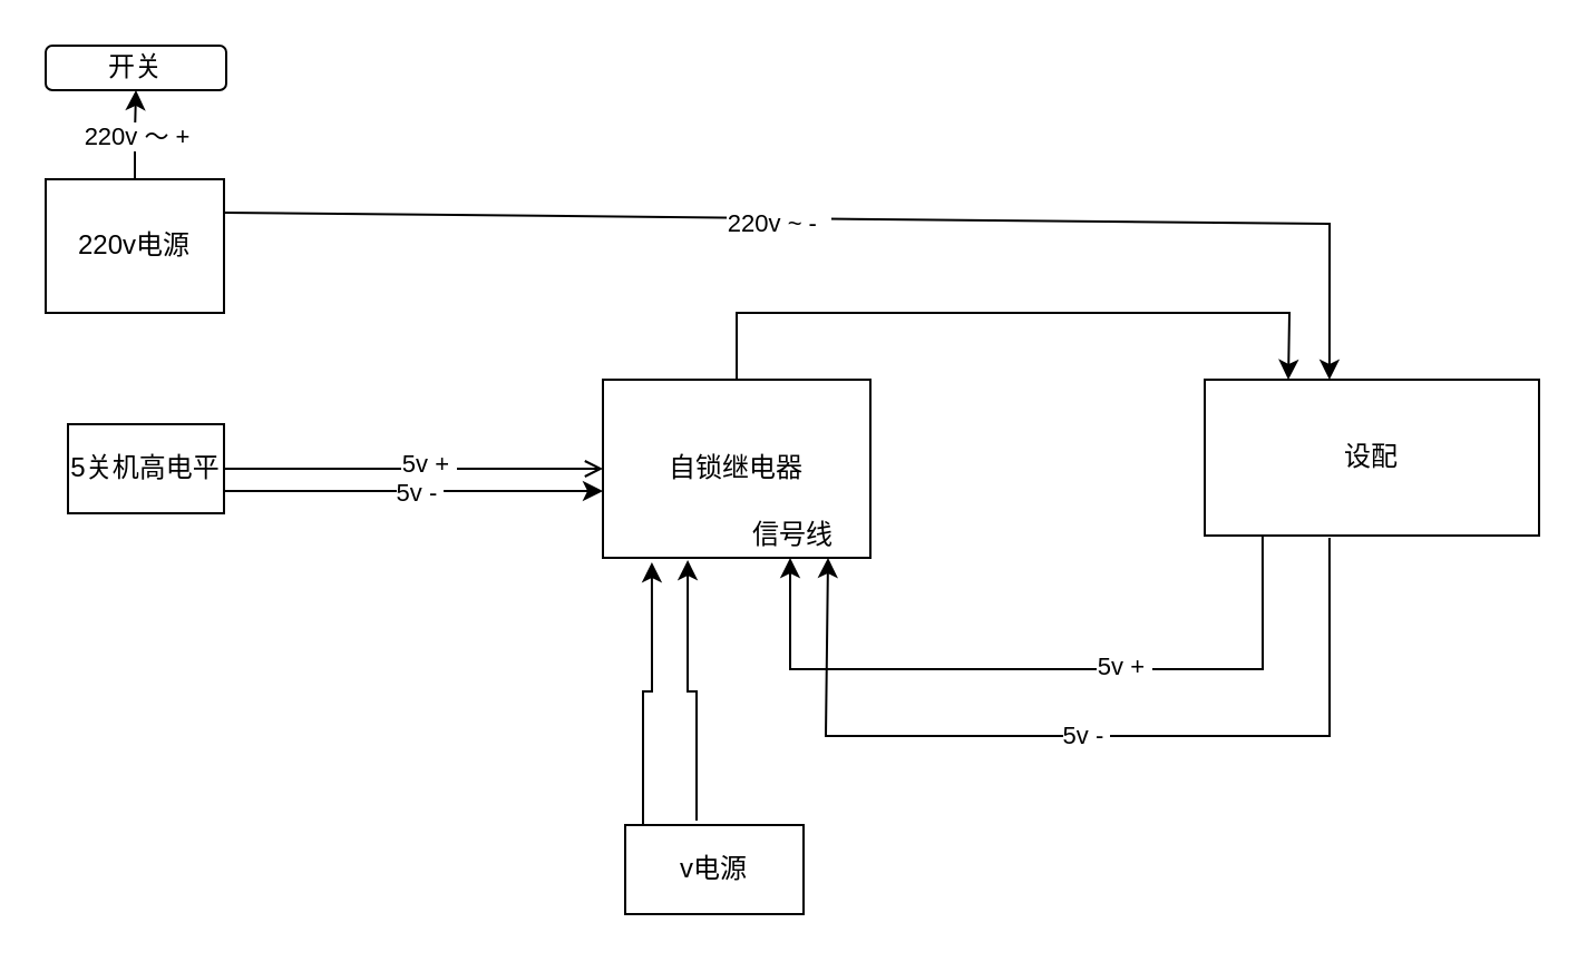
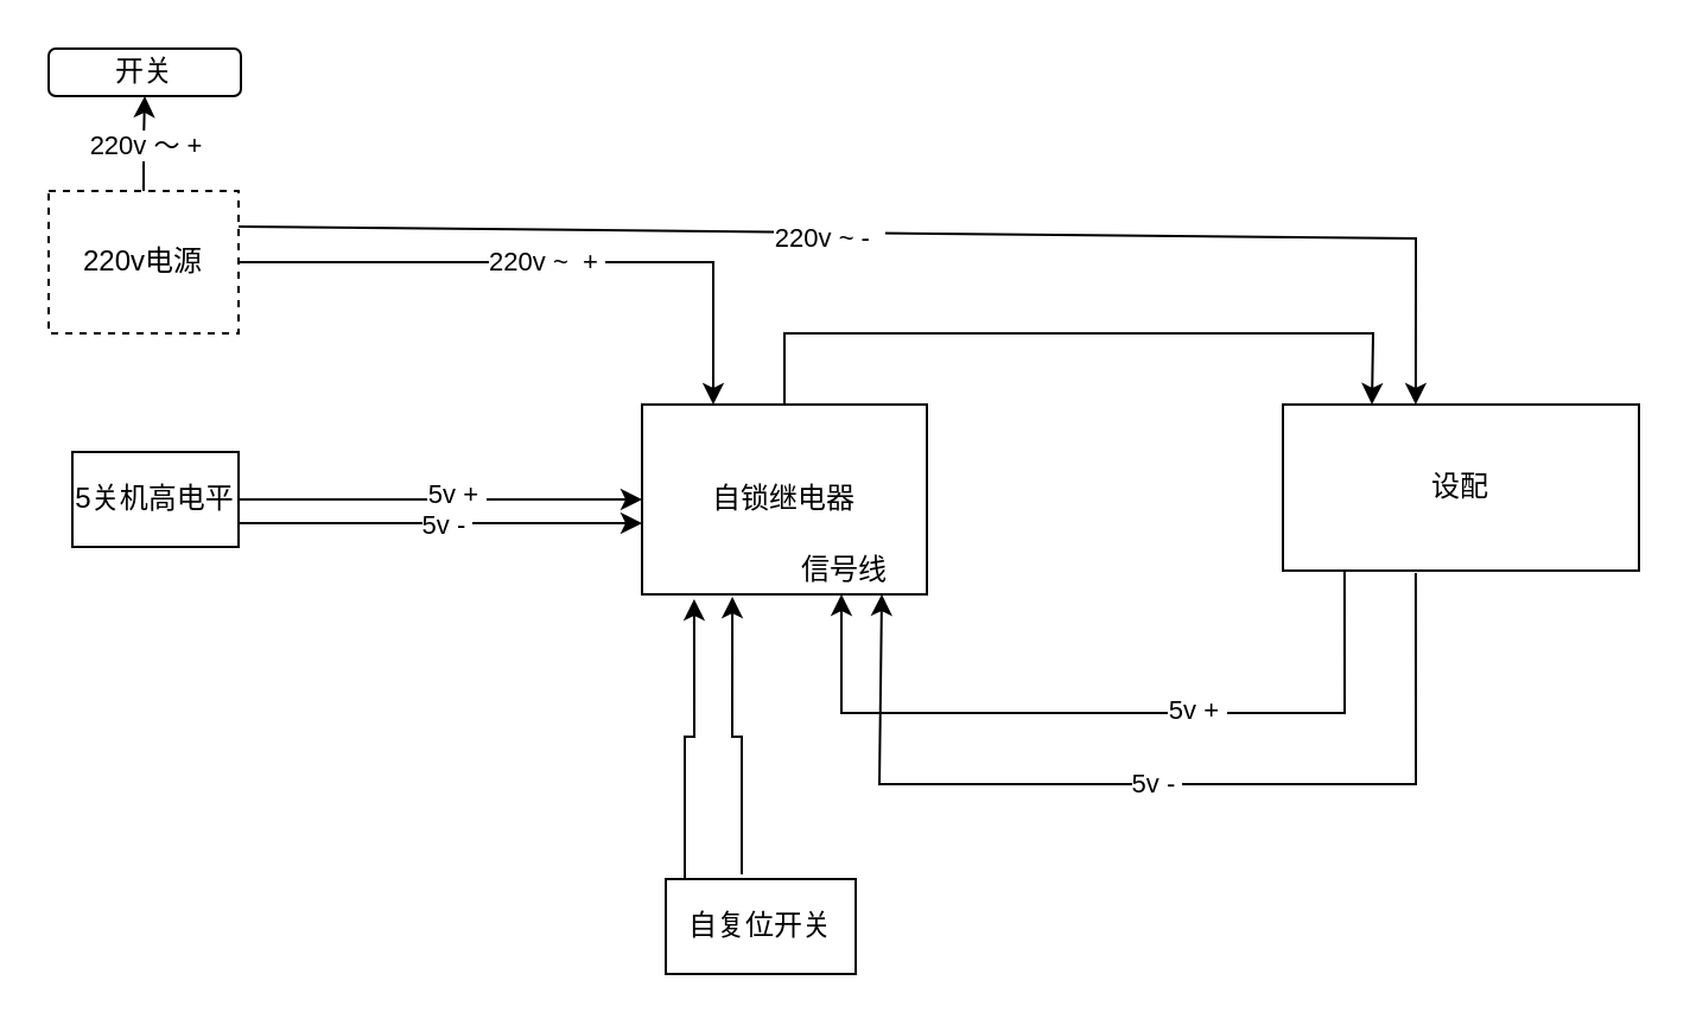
  <mxCell id="0" />
  <mxCell id="1" parent="0" />
  <mxCell id="2" value="自锁继电器" style="rounded=0;whiteSpace=wrap;html=1;" vertex="1" parent="1"><mxGeometry x="270" y="170" width="120" height="80" as="geometry" /></mxCell>
  <mxCell id="3" value="" style="edgeStyle=orthogonalEdgeStyle;rounded=0;orthogonalLoop=1;jettySize=auto;html=1;" edge="1" parent="1" source="5" target="24"><mxGeometry relative="1" as="geometry" /></mxCell>
  <mxCell id="4" value="220v ～ +" style="edgeLabel;html=1;align=center;verticalAlign=middle;resizable=0;points=[];" vertex="1" connectable="0" parent="3"><mxGeometry x="0.008" relative="1" as="geometry"><mxPoint as="offset" /></mxGeometry></mxCell>
- <mxCell id="5" value="220v电源" style="rounded=0;whiteSpace=wrap;html=1;" vertex="1" parent="1"><mxGeometry x="20" y="80" width="80" height="60" as="geometry" /></mxCell>
+ <mxCell id="5" value="220v电源" style="rounded=0;whiteSpace=wrap;html=1;dashed=1;" vertex="1" parent="1"><mxGeometry x="20" y="80" width="80" height="60" as="geometry" /></mxCell>
+ <mxCell id="6" value="220v ~&amp;nbsp; +&amp;nbsp;" style="endArrow=classic;html=1;rounded=0;exitX=1;exitY=0.5;exitDx=0;exitDy=0;entryX=0.25;entryY=0;entryDx=0;entryDy=0;" edge="1" parent="1" source="5" target="2"><mxGeometry width="50" height="50" relative="1" as="geometry"><mxPoint x="360" y="310" as="sourcePoint" /><mxPoint x="410" y="260" as="targetPoint" /><Array as="points"><mxPoint x="300" y="110" /></Array></mxGeometry></mxCell>
  <mxCell id="7" value="设配" style="rounded=0;whiteSpace=wrap;html=1;" vertex="1" parent="1"><mxGeometry x="540" y="170" width="150" height="70" as="geometry" /></mxCell>
  <mxCell id="8" value="" style="endArrow=classic;html=1;rounded=0;exitX=1;exitY=0.25;exitDx=0;exitDy=0;entryX=0.373;entryY=0;entryDx=0;entryDy=0;entryPerimeter=0;" edge="1" parent="1" source="5" target="7"><mxGeometry width="50" height="50" relative="1" as="geometry"><mxPoint x="360" y="310" as="sourcePoint" /><mxPoint x="410" y="260" as="targetPoint" /><Array as="points"><mxPoint x="596" y="100" /></Array></mxGeometry></mxCell>
  <mxCell id="9" value="_" style="edgeLabel;html=1;align=center;verticalAlign=middle;resizable=0;points=[];" vertex="1" connectable="0" parent="8"><mxGeometry x="-0.118" y="5" relative="1" as="geometry"><mxPoint as="offset" /></mxGeometry></mxCell>
  <mxCell id="10" value="220v ~ -&amp;nbsp;&amp;nbsp;" style="edgeLabel;html=1;align=center;verticalAlign=middle;resizable=0;points=[];" vertex="1" connectable="0" parent="8"><mxGeometry x="-0.121" y="-2" relative="1" as="geometry"><mxPoint as="offset" /></mxGeometry></mxCell>
  <mxCell id="11" value="" style="endArrow=classic;html=1;rounded=0;exitX=0.5;exitY=0;exitDx=0;exitDy=0;entryX=0.25;entryY=0;entryDx=0;entryDy=0;" edge="1" parent="1" source="2" target="7"><mxGeometry width="50" height="50" relative="1" as="geometry"><mxPoint x="360" y="310" as="sourcePoint" /><mxPoint x="410" y="260" as="targetPoint" /><Array as="points"><mxPoint x="330" y="140" /><mxPoint x="578" y="140" /></Array></mxGeometry></mxCell>
  <mxCell id="12" value="" style="endArrow=classic;html=1;rounded=0;exitX=0.173;exitY=1;exitDx=0;exitDy=0;exitPerimeter=0;entryX=0.48;entryY=1;entryDx=0;entryDy=0;entryPerimeter=0;" edge="1" parent="1" source="7" target="15"><mxGeometry width="50" height="50" relative="1" as="geometry"><mxPoint x="360" y="310" as="sourcePoint" /><mxPoint x="410" y="260" as="targetPoint" /><Array as="points"><mxPoint x="566" y="300" /><mxPoint x="354" y="300" /></Array></mxGeometry></mxCell>
  <mxCell id="13" value="5v +&amp;nbsp;" style="edgeLabel;html=1;align=center;verticalAlign=middle;resizable=0;points=[];" vertex="1" connectable="0" parent="12"><mxGeometry x="-0.237" y="-2" relative="1" as="geometry"><mxPoint as="offset" /></mxGeometry></mxCell>
  <mxCell id="14" value="5v -&amp;nbsp;" style="endArrow=classic;html=1;rounded=0;exitX=0.373;exitY=1.014;exitDx=0;exitDy=0;exitPerimeter=0;entryX=0.82;entryY=1;entryDx=0;entryDy=0;entryPerimeter=0;" edge="1" parent="1" source="7" target="15"><mxGeometry width="50" height="50" relative="1" as="geometry"><mxPoint x="360" y="310" as="sourcePoint" /><mxPoint x="410" y="260" as="targetPoint" /><Array as="points"><mxPoint x="596" y="330" /><mxPoint x="370" y="330" /></Array></mxGeometry></mxCell>
  <mxCell id="15" value="信号线" style="text;html=1;align=center;verticalAlign=middle;resizable=0;points=[];autosize=1;strokeColor=none;fillColor=none;" vertex="1" parent="1"><mxGeometry x="330" y="230" width="50" height="20" as="geometry" /></mxCell>
- <mxCell id="16" value="v电源" style="rounded=0;whiteSpace=wrap;html=1;" vertex="1" parent="1"><mxGeometry x="280" y="370" width="80" height="40" as="geometry" /></mxCell>
+ <mxCell id="16" value="自复位开关" style="rounded=0;whiteSpace=wrap;html=1;" vertex="1" parent="1"><mxGeometry x="280" y="370" width="80" height="40" as="geometry" /></mxCell>
  <mxCell id="17" value="" style="endArrow=classic;html=1;rounded=0;entryX=0.183;entryY=1.025;entryDx=0;entryDy=0;entryPerimeter=0;exitX=0.1;exitY=0;exitDx=0;exitDy=0;exitPerimeter=0;edgeStyle=orthogonalEdgeStyle;" edge="1" parent="1" source="16" target="2"><mxGeometry width="50" height="50" relative="1" as="geometry"><mxPoint x="70" y="330" as="sourcePoint" /><mxPoint x="410" y="260" as="targetPoint" /></mxGeometry></mxCell>
  <mxCell id="18" value="" style="endArrow=classic;html=1;rounded=0;exitX=0.4;exitY=-0.05;exitDx=0;exitDy=0;exitPerimeter=0;entryX=0.317;entryY=1.013;entryDx=0;entryDy=0;entryPerimeter=0;edgeStyle=orthogonalEdgeStyle;" edge="1" parent="1" source="16" target="2"><mxGeometry width="50" height="50" relative="1" as="geometry"><mxPoint x="360" y="310" as="sourcePoint" /><mxPoint x="410" y="260" as="targetPoint" /></mxGeometry></mxCell>
  <mxCell id="19" value="&lt;span&gt;5关机高电平&lt;/span&gt;" style="rounded=0;whiteSpace=wrap;html=1;" vertex="1" parent="1"><mxGeometry x="30" y="190" width="70" height="40" as="geometry" /></mxCell>
  <mxCell id="20" value="" style="endArrow=classic;html=1;rounded=0;exitX=1;exitY=0.75;exitDx=0;exitDy=0;" edge="1" parent="1" source="19"><mxGeometry width="50" height="50" relative="1" as="geometry"><mxPoint x="100" y="230" as="sourcePoint" /><mxPoint x="270" y="220" as="targetPoint" /></mxGeometry></mxCell>
  <mxCell id="21" value="5v -&amp;nbsp;" style="edgeLabel;html=1;align=center;verticalAlign=middle;resizable=0;points=[];" vertex="1" connectable="0" parent="20"><mxGeometry x="0.024" relative="1" as="geometry"><mxPoint as="offset" /></mxGeometry></mxCell>
- <mxCell id="22" value="" style="endArrow=open;html=1;rounded=0;exitX=1;exitY=0.5;exitDx=0;exitDy=0;" edge="1" parent="1" source="19" target="2"><mxGeometry width="50" height="50" relative="1" as="geometry"><mxPoint x="360" y="310" as="sourcePoint" /><mxPoint x="410" y="260" as="targetPoint" /></mxGeometry></mxCell>
+ <mxCell id="22" value="" style="endArrow=classic;html=1;rounded=0;exitX=1;exitY=0.5;exitDx=0;exitDy=0;" edge="1" parent="1" source="19" target="2"><mxGeometry width="50" height="50" relative="1" as="geometry"><mxPoint x="360" y="310" as="sourcePoint" /><mxPoint x="410" y="260" as="targetPoint" /></mxGeometry></mxCell>
  <mxCell id="23" value="5v +&amp;nbsp;" style="edgeLabel;html=1;align=center;verticalAlign=middle;resizable=0;points=[];" vertex="1" connectable="0" parent="22"><mxGeometry x="0.071" y="3" relative="1" as="geometry"><mxPoint as="offset" /></mxGeometry></mxCell>
  <mxCell id="24" value="开关" style="whiteSpace=wrap;html=1;rounded=1;" vertex="1" parent="1"><mxGeometry x="20" y="20" width="81" height="20" as="geometry" /></mxCell>
